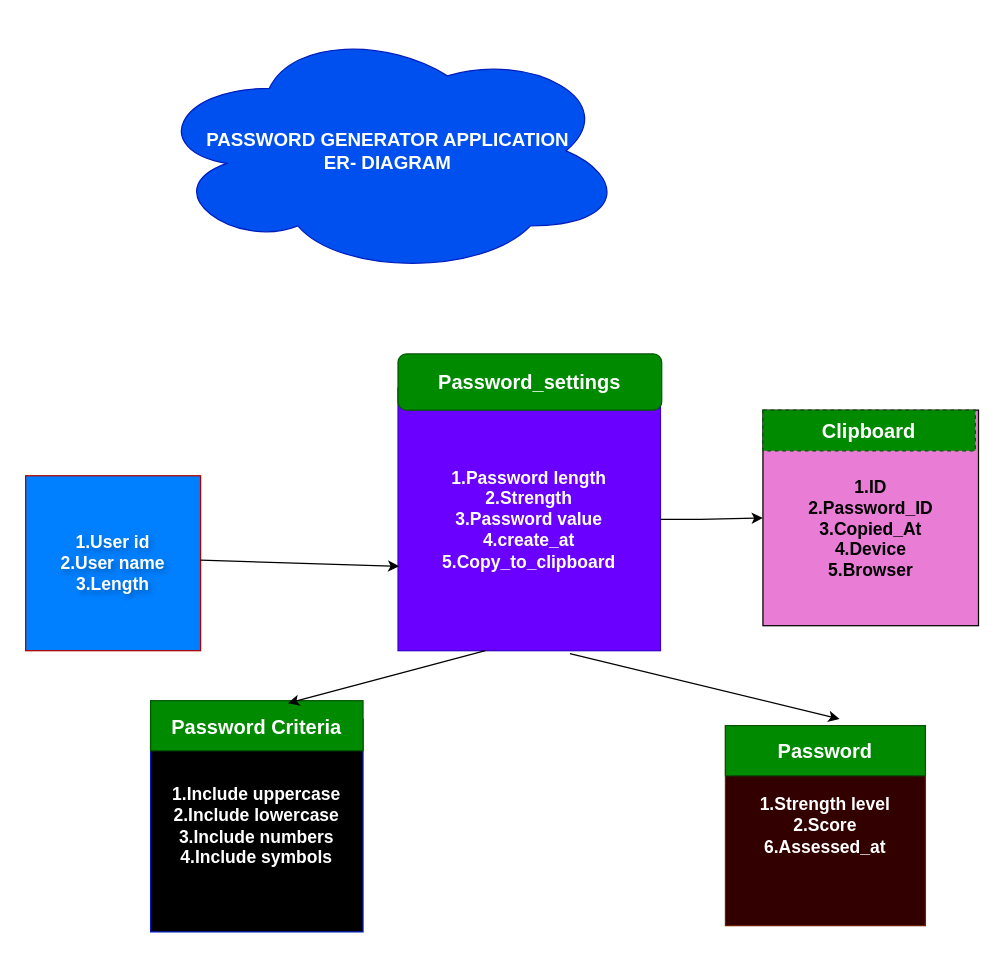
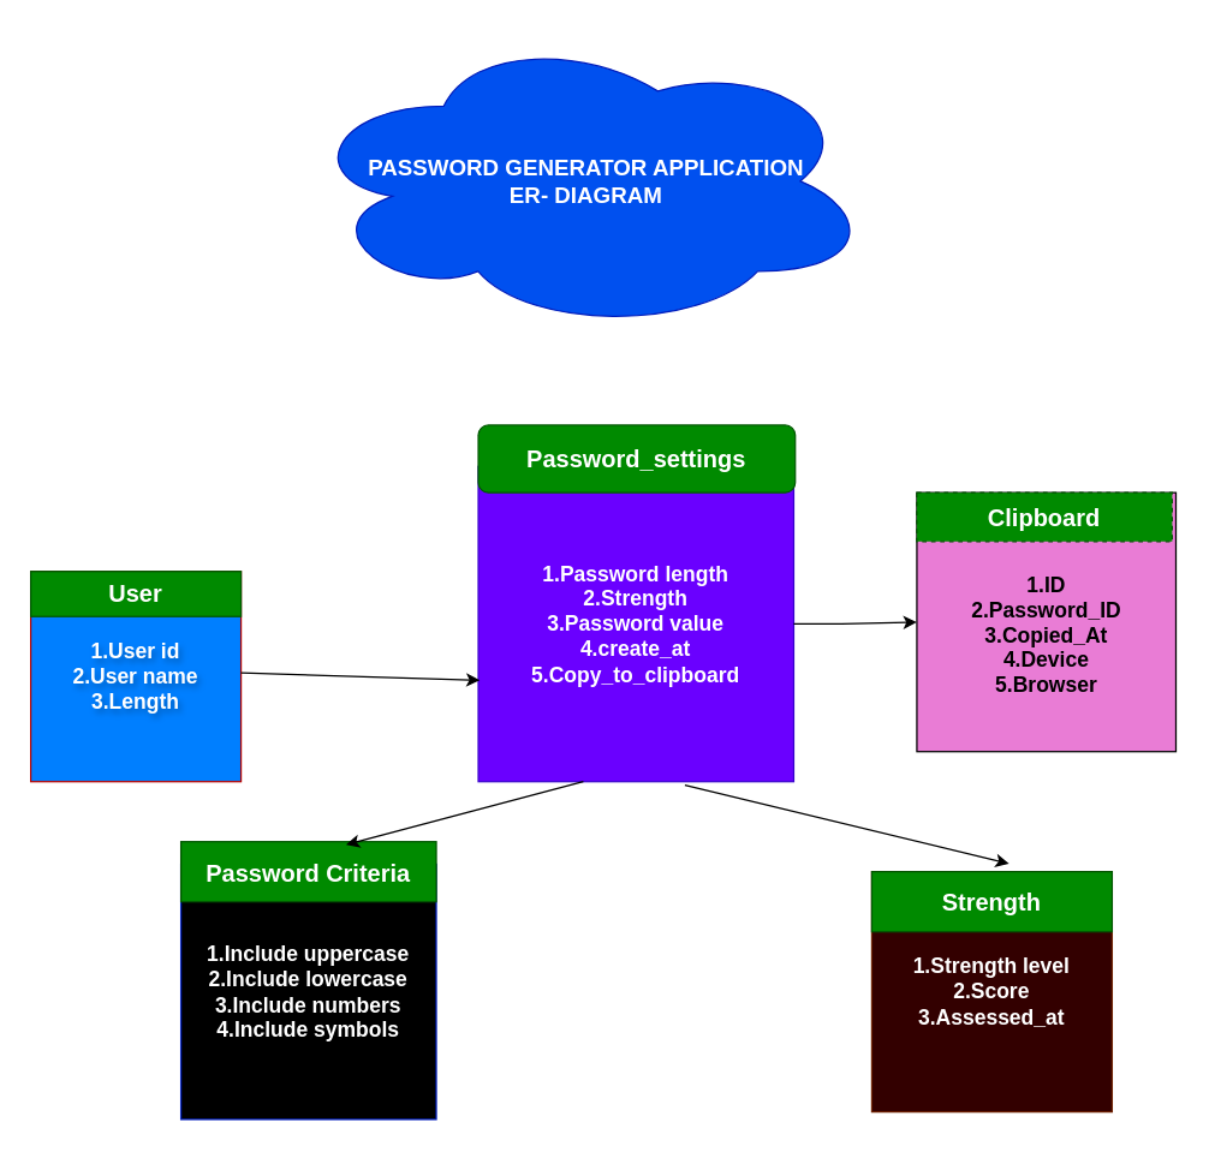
  <mxCell id="0" />
  <mxCell id="1" parent="0" />
  <mxCell id="2" value="&lt;b style=&quot;background-color: initial; font-size: 14px;&quot;&gt;1.Include uppercase&lt;/b&gt;&lt;br style=&quot;font-size: 14px;&quot;&gt;&lt;b style=&quot;background-color: initial; font-size: 14px;&quot;&gt;2.Include lowercase&lt;/b&gt;&lt;br style=&quot;font-size: 14px;&quot;&gt;&lt;b style=&quot;background-color: initial; font-size: 14px;&quot;&gt;3.Include numbers&lt;/b&gt;&lt;br style=&quot;font-size: 14px;&quot;&gt;&lt;b style=&quot;background-color: initial; font-size: 14px;&quot;&gt;4.Include symbols&lt;/b&gt;" style="whiteSpace=wrap;html=1;aspect=fixed;align=center;fontSize=14;fillColor=#000000;fontColor=#ffffff;strokeColor=#001DBC;" vertex="1" parent="1"><mxGeometry x="120" y="575" width="170" height="170" as="geometry" /></mxCell>
  <mxCell id="3" value="Password Criteria" style="rounded=0;fontStyle=1;labelBackgroundColor=none;labelBorderColor=none;fontSize=16;fillColor=#008a00;fontColor=#ffffff;strokeColor=#005700;" vertex="1" parent="1"><mxGeometry x="120" y="560" width="170" height="40" as="geometry" /></mxCell>
  <mxCell id="4" value="1.Password length&lt;div style=&quot;font-size: 14px;&quot;&gt;2.Strength&lt;/div&gt;&lt;div style=&quot;font-size: 14px;&quot;&gt;3.Password value&lt;/div&gt;&lt;div style=&quot;font-size: 14px;&quot;&gt;4.create_at&lt;/div&gt;&lt;div style=&quot;font-size: 14px;&quot;&gt;5.Copy_to_clipboard&lt;/div&gt;" style="whiteSpace=wrap;html=1;aspect=fixed;fontStyle=1;fontSize=14;fillColor=#6a00ff;fontColor=#ffffff;strokeColor=#3700CC;" vertex="1" parent="1"><mxGeometry x="318" y="310" width="210" height="210" as="geometry" /></mxCell>
  <mxCell id="5" value="Password_settings" style="rounded=1;whiteSpace=wrap;html=1;fontStyle=1;fontSize=16;fillColor=#008a00;fontColor=#ffffff;strokeColor=#005700;" vertex="1" parent="1"><mxGeometry x="318" y="282.5" width="211" height="45" as="geometry" /></mxCell>
  <mxCell id="6" value="" style="endArrow=classic;html=1;rounded=0;exitX=0.333;exitY=1;exitDx=0;exitDy=0;exitPerimeter=0;entryX=0.647;entryY=0.05;entryDx=0;entryDy=0;entryPerimeter=0;" edge="1" parent="1" source="4" target="3"><mxGeometry width="50" height="50" relative="1" as="geometry"><mxPoint x="250" y="310" as="sourcePoint" /><mxPoint x="306.3" y="378.65" as="targetPoint" /><Array as="points" /></mxGeometry></mxCell>
- <mxCell id="7" value="1.Strength level&lt;div&gt;2.Score&lt;/div&gt;&lt;div&gt;6.Assessed_at&lt;/div&gt;" style="whiteSpace=wrap;html=1;aspect=fixed;fontStyle=1;fontSize=14;fillColor=#330000;fontColor=#ffffff;strokeColor=#6D1F00;" vertex="1" parent="1"><mxGeometry x="580" y="580" width="160" height="160" as="geometry" /></mxCell>
- <mxCell id="8" value="Password" style="rounded=0;whiteSpace=wrap;html=1;fontStyle=1;fontSize=16;fillColor=#008a00;fontColor=#ffffff;strokeColor=#005700;" vertex="1" parent="1"><mxGeometry x="580" y="580" width="160" height="40" as="geometry" /></mxCell>
+ <mxCell id="7" value="1.Strength level&lt;div&gt;2.Score&lt;/div&gt;&lt;div&gt;3.Assessed_at&lt;/div&gt;" style="whiteSpace=wrap;html=1;aspect=fixed;fontStyle=1;fontSize=14;fillColor=#330000;fontColor=#ffffff;strokeColor=#6D1F00;" vertex="1" parent="1"><mxGeometry x="580" y="580" width="160" height="160" as="geometry" /></mxCell>
+ <mxCell id="8" value="Strength" style="rounded=0;whiteSpace=wrap;html=1;fontStyle=1;fontSize=16;fillColor=#008a00;fontColor=#ffffff;strokeColor=#005700;" vertex="1" parent="1"><mxGeometry x="580" y="580" width="160" height="40" as="geometry" /></mxCell>
  <mxCell id="9" value="" style="endArrow=classic;html=1;rounded=0;entryX=0.571;entryY=-0.133;entryDx=0;entryDy=0;entryPerimeter=0;exitX=0.655;exitY=1.011;exitDx=0;exitDy=0;exitPerimeter=0;" edge="1" parent="1" source="4" target="8"><mxGeometry width="50" height="50" relative="1" as="geometry"><mxPoint x="470" y="450" as="sourcePoint" /><mxPoint x="530" y="310" as="targetPoint" /><Array as="points" /></mxGeometry></mxCell>
  <mxCell id="10" value="1.User id&lt;div style=&quot;font-size: 14px;&quot;&gt;2.User name&lt;/div&gt;&lt;div style=&quot;font-size: 14px;&quot;&gt;3.Length&lt;/div&gt;" style="whiteSpace=wrap;html=1;aspect=fixed;fontStyle=1;fontSize=14;fontColor=#ffffff;labelBorderColor=none;textShadow=1;fillColor=#007FFF;strokeColor=#B20000;" vertex="1" parent="1"><mxGeometry x="20" y="380" width="140" height="140" as="geometry" /></mxCell>
+ <mxCell id="11" value="User" style="rounded=0;whiteSpace=wrap;html=1;fontStyle=1;fontSize=16;fillColor=#008a00;fontColor=#ffffff;strokeColor=#005700;" vertex="1" parent="1"><mxGeometry x="20" y="380" width="140" height="30" as="geometry" /></mxCell>
  <mxCell id="12" value="" style="endArrow=classic;html=1;rounded=0;entryX=0;entryY=0.5;entryDx=0;entryDy=0;" edge="1" parent="1"><mxGeometry width="50" height="50" relative="1" as="geometry"><mxPoint x="160" y="447.5" as="sourcePoint" /><mxPoint x="319" y="452.5" as="targetPoint" /><Array as="points"><mxPoint x="160" y="447.5" /></Array></mxGeometry></mxCell>
- <mxCell id="13" value="PASSWORD GENERATOR APPLICATION&#10;ER- DIAGRAM" style="ellipse;shape=cloud;whiteSpace=wrap;fontStyle=1;fontSize=15;labelBackgroundColor=none;fillColor=#0050ef;fontColor=#ffffff;strokeColor=#001DBC;" vertex="1" parent="1"><mxGeometry x="120" y="20" width="380" height="200" as="geometry" /></mxCell>
+ <mxCell id="13" value="PASSWORD GENERATOR APPLICATION&#10;ER- DIAGRAM" style="ellipse;shape=cloud;whiteSpace=wrap;fontStyle=1;fontSize=15;labelBackgroundColor=none;fillColor=#0050ef;fontColor=#ffffff;strokeColor=#001DBC;" vertex="1" parent="1"><mxGeometry x="200" y="20" width="380" height="200" as="geometry" /></mxCell>
  <mxCell id="14" value="&lt;div&gt;&lt;br&gt;&lt;/div&gt;1.ID&lt;div style=&quot;font-size: 14px;&quot;&gt;2.Password_ID&lt;/div&gt;&lt;div style=&quot;font-size: 14px;&quot;&gt;3.Copied_At&lt;/div&gt;&lt;div style=&quot;font-size: 14px;&quot;&gt;4.Device&lt;/div&gt;&lt;div style=&quot;font-size: 14px;&quot;&gt;5.Browser&lt;/div&gt;" style="whiteSpace=wrap;html=1;aspect=fixed;fontStyle=1;fontSize=14;fillColor=#e97cd5;" vertex="1" parent="1"><mxGeometry x="610" y="327.5" width="172.5" height="172.5" as="geometry" /></mxCell>
  <mxCell id="15" value="&lt;b&gt;&lt;font style=&quot;font-size: 16px;&quot;&gt;Clipboard&lt;/font&gt;&lt;/b&gt;" style="rounded=0;whiteSpace=wrap;html=1;strokeColor=#005700;fillColor=#008a00;fontColor=#ffffff;dashed=1;" vertex="1" parent="1"><mxGeometry x="610" y="327.5" width="170" height="32.5" as="geometry" /></mxCell>
  <mxCell id="16" value="" style="endArrow=classic;html=1;rounded=0;exitX=1;exitY=0.5;exitDx=0;exitDy=0;entryX=0;entryY=0.5;entryDx=0;entryDy=0;" edge="1" parent="1" source="4" target="14"><mxGeometry width="50" height="50" relative="1" as="geometry"><mxPoint x="410" y="560" as="sourcePoint" /><mxPoint x="460" y="510" as="targetPoint" /><Array as="points"><mxPoint x="560" y="415" /></Array></mxGeometry></mxCell>
